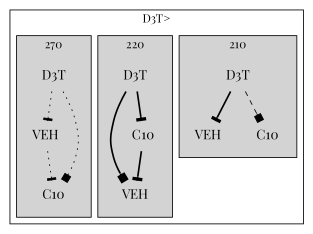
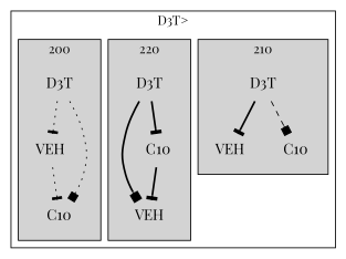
  strict digraph {
    compound=false
    labelloc=t
    fontname="Playfair Display"
    node [fontsize=16 shape=plaintext color=blue fontname="Playfair Display"]
    edge [style=bold arrowhead=tee fontname="Playfair Display"]
    n1 [label=VEH color=teal]
    n2 [label=D3T]
    n3 [label=C10 color=teal]
    n4 [label=VEH color=purple]
    n5 [label=D3T]
    n6 [label=C10]
    n7 [label=VEH color=purple]
    n8 [label=C10 color=teal]
    n9 [label=D3T]
    subgraph cluster_1 {
      label="D3T>"
      subgraph cluster_2 {
        label=210
        style=filled
        n1
        n2
        n3
      }
      subgraph cluster_3 {
        label=220
        style=filled
        n4
        n5
        n6
      }
      subgraph cluster_4 {
-       label=270
+       label=200
        style=filled
        n7
        n8
        n9
      }
    }
    n2 -> n1
    n2 -> n3 [style=dashed arrowhead=box]
    n5 -> n4 [arrowhead=box]
    n5 -> n6
    n6 -> n4
    n7 -> n8 [style=dotted]
    n9 -> n7 [style=dotted]
    n9 -> n8 [style=dotted arrowhead=box]
  }
